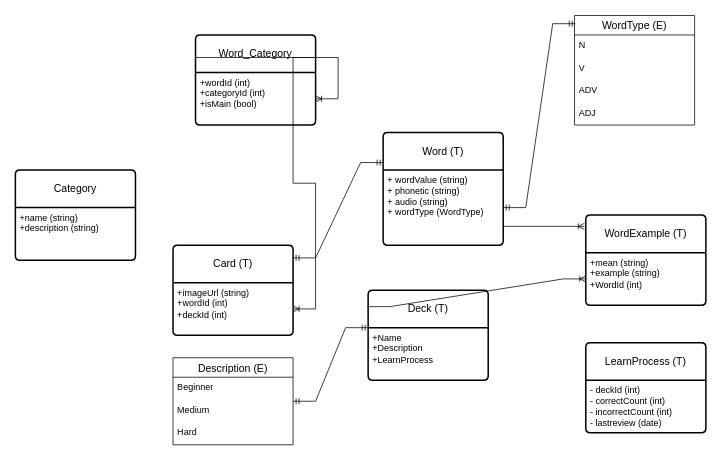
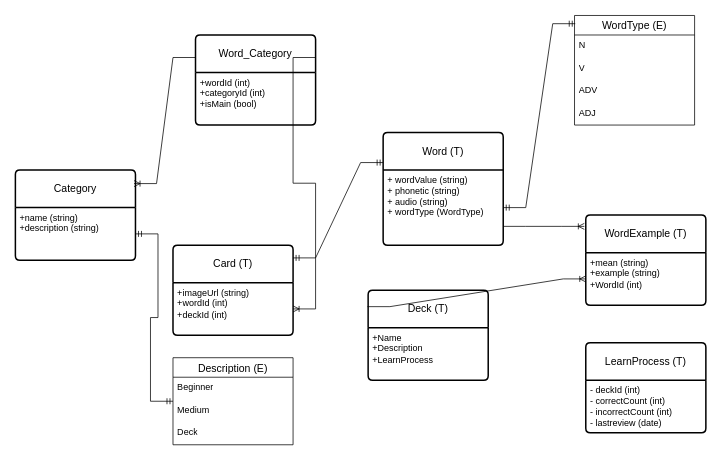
  <mxCell id="0" />
  <mxCell id="1" parent="0" />
  <mxCell id="2" value="LearnProcess (T)" style="swimlane;childLayout=stackLayout;horizontal=1;startSize=50;horizontalStack=0;rounded=1;fontSize=14;fontStyle=0;strokeWidth=2;resizeParent=0;resizeLast=1;shadow=0;dashed=0;align=center;arcSize=4;whiteSpace=wrap;html=1;" vertex="1" parent="1"><mxGeometry x="780" y="456" width="160" height="120" as="geometry" /></mxCell>
  <mxCell id="3" value="- deckId (int)&lt;div&gt;- correctCount (int)&lt;/div&gt;&lt;div&gt;- incorrectCount (int)&amp;nbsp;&lt;/div&gt;&lt;div&gt;- lastreview (date)&lt;/div&gt;" style="align=left;strokeColor=none;fillColor=none;spacingLeft=4;fontSize=12;verticalAlign=top;resizable=0;rotatable=0;part=1;html=1;" vertex="1" parent="2"><mxGeometry y="50" width="160" height="70" as="geometry" /></mxCell>
  <mxCell id="4" value="Word (T)" style="swimlane;childLayout=stackLayout;horizontal=1;startSize=50;horizontalStack=0;rounded=1;fontSize=14;fontStyle=0;strokeWidth=2;resizeParent=0;resizeLast=1;shadow=0;dashed=0;align=center;arcSize=4;whiteSpace=wrap;html=1;" vertex="1" parent="1"><mxGeometry x="510" y="176" width="160" height="150" as="geometry" /></mxCell>
  <mxCell id="5" value="+ wordValue (string)&lt;div&gt;+ phonetic (string)&lt;/div&gt;&lt;div&gt;+ audio (string)&lt;/div&gt;&lt;div&gt;+ wordType (WordType)&lt;/div&gt;&lt;div&gt;&lt;br&gt;&lt;/div&gt;" style="align=left;strokeColor=none;fillColor=none;spacingLeft=4;fontSize=12;verticalAlign=top;resizable=0;rotatable=0;part=1;html=1;" vertex="1" parent="4"><mxGeometry y="50" width="160" height="100" as="geometry" /></mxCell>
  <mxCell id="6" value="WordExample (T)" style="swimlane;childLayout=stackLayout;horizontal=1;startSize=50;horizontalStack=0;rounded=1;fontSize=14;fontStyle=0;strokeWidth=2;resizeParent=0;resizeLast=1;shadow=0;dashed=0;align=center;arcSize=4;whiteSpace=wrap;html=1;" vertex="1" parent="1"><mxGeometry x="780" y="286" width="160" height="120" as="geometry" /></mxCell>
  <mxCell id="7" value="+mean (string)&lt;div&gt;+example (string)&lt;br&gt;+WordId (int)&lt;/div&gt;" style="align=left;strokeColor=none;fillColor=none;spacingLeft=4;fontSize=12;verticalAlign=top;resizable=0;rotatable=0;part=1;html=1;" vertex="1" parent="6"><mxGeometry y="50" width="160" height="70" as="geometry" /></mxCell>
  <mxCell id="8" value="Card (T)" style="swimlane;childLayout=stackLayout;horizontal=1;startSize=50;horizontalStack=0;rounded=1;fontSize=14;fontStyle=0;strokeWidth=2;resizeParent=0;resizeLast=1;shadow=0;dashed=0;align=center;arcSize=4;whiteSpace=wrap;html=1;" vertex="1" parent="1"><mxGeometry x="230" y="326" width="160" height="120" as="geometry" /></mxCell>
  <mxCell id="9" value="+imageUrl (string)&amp;nbsp;&lt;br&gt;+wordId (int)&amp;nbsp;&lt;br&gt;+deckId (int)" style="align=left;strokeColor=none;fillColor=none;spacingLeft=4;fontSize=12;verticalAlign=top;resizable=0;rotatable=0;part=1;html=1;" vertex="1" parent="8"><mxGeometry y="50" width="160" height="70" as="geometry" /></mxCell>
  <mxCell id="10" value="Deck (T)" style="swimlane;childLayout=stackLayout;horizontal=1;startSize=50;horizontalStack=0;rounded=1;fontSize=14;fontStyle=0;strokeWidth=2;resizeParent=0;resizeLast=1;shadow=0;dashed=0;align=center;arcSize=4;whiteSpace=wrap;html=1;" vertex="1" parent="1"><mxGeometry x="490" y="386" width="160" height="120" as="geometry" /></mxCell>
  <mxCell id="11" value="+Name&lt;br&gt;+Description&lt;br&gt;+LearnProcess" style="align=left;strokeColor=none;fillColor=none;spacingLeft=4;fontSize=12;verticalAlign=top;resizable=0;rotatable=0;part=1;html=1;" vertex="1" parent="10"><mxGeometry y="50" width="160" height="70" as="geometry" /></mxCell>
  <mxCell id="12" value="Category" style="swimlane;childLayout=stackLayout;horizontal=1;startSize=50;horizontalStack=0;rounded=1;fontSize=14;fontStyle=0;strokeWidth=2;resizeParent=0;resizeLast=1;shadow=0;dashed=0;align=center;arcSize=4;whiteSpace=wrap;html=1;" vertex="1" parent="1"><mxGeometry x="20" y="226" width="160" height="120" as="geometry" /></mxCell>
  <mxCell id="13" value="+name (string)&lt;br&gt;+description (string)&lt;div&gt;&lt;br/&gt;&lt;/div&gt;" style="align=left;strokeColor=none;fillColor=none;spacingLeft=4;fontSize=12;verticalAlign=top;resizable=0;rotatable=0;part=1;html=1;" vertex="1" parent="12"><mxGeometry y="50" width="160" height="70" as="geometry" /></mxCell>
  <mxCell id="14" value="Word_Category" style="swimlane;childLayout=stackLayout;horizontal=1;startSize=50;horizontalStack=0;rounded=1;fontSize=14;fontStyle=0;strokeWidth=2;resizeParent=0;resizeLast=1;shadow=0;dashed=0;align=center;arcSize=4;whiteSpace=wrap;html=1;" vertex="1" parent="1"><mxGeometry x="260" y="46" width="160" height="120" as="geometry" /></mxCell>
  <mxCell id="15" value="+wordId (int)&lt;br&gt;+categoryId (int)&lt;div&gt;+isMain (bool)&lt;/div&gt;" style="align=left;strokeColor=none;fillColor=none;spacingLeft=4;fontSize=12;verticalAlign=top;resizable=0;rotatable=0;part=1;html=1;" vertex="1" parent="14"><mxGeometry y="50" width="160" height="70" as="geometry" /></mxCell>
  <mxCell id="16" value="WordType (E)" style="swimlane;fontStyle=0;childLayout=stackLayout;horizontal=1;startSize=26;horizontalStack=0;resizeParent=1;resizeParentMax=0;resizeLast=0;collapsible=1;marginBottom=0;align=center;fontSize=14;" vertex="1" parent="1"><mxGeometry x="765" y="20" width="160" height="146" as="geometry" /></mxCell>
  <mxCell id="17" value="&lt;span style=&quot;text-wrap: nowrap;&quot;&gt;N&lt;/span&gt;" style="text;strokeColor=none;fillColor=none;spacingLeft=4;spacingRight=4;overflow=hidden;rotatable=0;points=[[0,0.5],[1,0.5]];portConstraint=eastwest;fontSize=12;whiteSpace=wrap;html=1;" vertex="1" parent="16"><mxGeometry y="26" width="160" height="30" as="geometry" /></mxCell>
  <mxCell id="18" value="V" style="text;strokeColor=none;fillColor=none;spacingLeft=4;spacingRight=4;overflow=hidden;rotatable=0;points=[[0,0.5],[1,0.5]];portConstraint=eastwest;fontSize=12;whiteSpace=wrap;html=1;" vertex="1" parent="16"><mxGeometry y="56" width="160" height="30" as="geometry" /></mxCell>
  <mxCell id="19" value="ADV" style="text;strokeColor=none;fillColor=none;spacingLeft=4;spacingRight=4;overflow=hidden;rotatable=0;points=[[0,0.5],[1,0.5]];portConstraint=eastwest;fontSize=12;whiteSpace=wrap;html=1;" vertex="1" parent="16"><mxGeometry y="86" width="160" height="30" as="geometry" /></mxCell>
  <mxCell id="20" value="ADJ" style="text;strokeColor=none;fillColor=none;spacingLeft=4;spacingRight=4;overflow=hidden;rotatable=0;points=[[0,0.5],[1,0.5]];portConstraint=eastwest;fontSize=12;whiteSpace=wrap;html=1;" vertex="1" parent="16"><mxGeometry y="116" width="160" height="30" as="geometry" /></mxCell>
  <mxCell id="21" value="Description (E)" style="swimlane;fontStyle=0;childLayout=stackLayout;horizontal=1;startSize=26;horizontalStack=0;resizeParent=1;resizeParentMax=0;resizeLast=0;collapsible=1;marginBottom=0;align=center;fontSize=14;" vertex="1" parent="1"><mxGeometry x="230" y="476" width="160" height="116" as="geometry" /></mxCell>
  <mxCell id="22" value="Beginner" style="text;strokeColor=none;fillColor=none;spacingLeft=4;spacingRight=4;overflow=hidden;rotatable=0;points=[[0,0.5],[1,0.5]];portConstraint=eastwest;fontSize=12;whiteSpace=wrap;html=1;" vertex="1" parent="21"><mxGeometry y="26" width="160" height="30" as="geometry" /></mxCell>
  <mxCell id="23" value="Medium" style="text;strokeColor=none;fillColor=none;spacingLeft=4;spacingRight=4;overflow=hidden;rotatable=0;points=[[0,0.5],[1,0.5]];portConstraint=eastwest;fontSize=12;whiteSpace=wrap;html=1;" vertex="1" parent="21"><mxGeometry y="56" width="160" height="30" as="geometry" /></mxCell>
- <mxCell id="24" value="Hard" style="text;strokeColor=none;fillColor=none;spacingLeft=4;spacingRight=4;overflow=hidden;rotatable=0;points=[[0,0.5],[1,0.5]];portConstraint=eastwest;fontSize=12;whiteSpace=wrap;html=1;" vertex="1" parent="21"><mxGeometry y="86" width="160" height="30" as="geometry" /></mxCell>
+ <mxCell id="24" value="Deck" style="text;strokeColor=none;fillColor=none;spacingLeft=4;spacingRight=4;overflow=hidden;rotatable=0;points=[[0,0.5],[1,0.5]];portConstraint=eastwest;fontSize=12;whiteSpace=wrap;html=1;" vertex="1" parent="21"><mxGeometry y="86" width="160" height="30" as="geometry" /></mxCell>
  <mxCell id="25" value="" style="edgeStyle=entityRelationEdgeStyle;fontSize=12;html=1;endArrow=ERoneToMany;rounded=0;exitX=1;exitY=0.25;exitDx=0;exitDy=0;" edge="1" parent="1" source="14" target="9"><mxGeometry width="100" height="100" relative="1" as="geometry"><mxPoint x="570" y="276" as="sourcePoint" /><mxPoint x="670" y="176" as="targetPoint" /></mxGeometry></mxCell>
- <mxCell id="26" value="" style="edgeStyle=entityRelationEdgeStyle;fontSize=12;html=1;endArrow=ERoneToMany;rounded=0;exitX=0;exitY=0.25;exitDx=0;exitDy=0;" edge="1" parent="1" source="14" target="15"><mxGeometry width="100" height="100" relative="1" as="geometry"><mxPoint x="570" y="276" as="sourcePoint" /><mxPoint x="670" y="176" as="targetPoint" /></mxGeometry></mxCell>
+ <mxCell id="26" value="" style="edgeStyle=entityRelationEdgeStyle;fontSize=12;html=1;endArrow=ERoneToMany;rounded=0;exitX=0;exitY=0.25;exitDx=0;exitDy=0;entryX=0.988;entryY=0.15;entryDx=0;entryDy=0;entryPerimeter=0;" edge="1" parent="1" source="14" target="12"><mxGeometry width="100" height="100" relative="1" as="geometry"><mxPoint x="570" y="276" as="sourcePoint" /><mxPoint x="670" y="176" as="targetPoint" /></mxGeometry></mxCell>
  <mxCell id="27" value="" style="edgeStyle=entityRelationEdgeStyle;fontSize=12;html=1;endArrow=ERmandOne;startArrow=ERmandOne;rounded=0;entryX=0.006;entryY=0.075;entryDx=0;entryDy=0;entryPerimeter=0;exitX=1;exitY=0.5;exitDx=0;exitDy=0;" edge="1" parent="1" source="5" target="16"><mxGeometry width="100" height="100" relative="1" as="geometry"><mxPoint x="570" y="216" as="sourcePoint" /><mxPoint x="670" y="116" as="targetPoint" /></mxGeometry></mxCell>
  <mxCell id="28" value="" style="edgeStyle=entityRelationEdgeStyle;fontSize=12;html=1;endArrow=ERmandOne;startArrow=ERmandOne;rounded=0;" edge="1" parent="1"><mxGeometry width="100" height="100" relative="1" as="geometry"><mxPoint x="390" y="343" as="sourcePoint" /><mxPoint x="510" y="216" as="targetPoint" /></mxGeometry></mxCell>
  <mxCell id="29" value="" style="edgeStyle=entityRelationEdgeStyle;fontSize=12;html=1;endArrow=ERoneToMany;rounded=0;exitX=1;exitY=0.75;exitDx=0;exitDy=0;entryX=-0.012;entryY=0.125;entryDx=0;entryDy=0;entryPerimeter=0;" edge="1" parent="1" source="5" target="6"><mxGeometry width="100" height="100" relative="1" as="geometry"><mxPoint x="550" y="416" as="sourcePoint" /><mxPoint x="650" y="316" as="targetPoint" /></mxGeometry></mxCell>
  <mxCell id="30" value="" style="edgeStyle=entityRelationEdgeStyle;fontSize=12;html=1;endArrow=ERoneToMany;rounded=0;exitX=-0.006;exitY=0.183;exitDx=0;exitDy=0;exitPerimeter=0;" edge="1" parent="1" source="10" target="7"><mxGeometry width="100" height="100" relative="1" as="geometry"><mxPoint x="550" y="516" as="sourcePoint" /><mxPoint x="650" y="416" as="targetPoint" /></mxGeometry></mxCell>
- <mxCell id="31" value="" style="edgeStyle=entityRelationEdgeStyle;fontSize=12;html=1;endArrow=ERmandOne;startArrow=ERmandOne;rounded=0;entryX=0;entryY=0;entryDx=0;entryDy=0;" edge="1" parent="1" source="21" target="11"><mxGeometry width="100" height="100" relative="1" as="geometry"><mxPoint x="550" y="516" as="sourcePoint" /><mxPoint x="650" y="416" as="targetPoint" /></mxGeometry></mxCell>
+ <mxCell id="31" value="" style="edgeStyle=entityRelationEdgeStyle;fontSize=12;html=1;endArrow=ERmandOne;startArrow=ERmandOne;rounded=0;" edge="1" parent="1" source="21" target="13"><mxGeometry width="100" height="100" relative="1" as="geometry"><mxPoint x="550" y="516" as="sourcePoint" /><mxPoint x="650" y="416" as="targetPoint" /></mxGeometry></mxCell>
